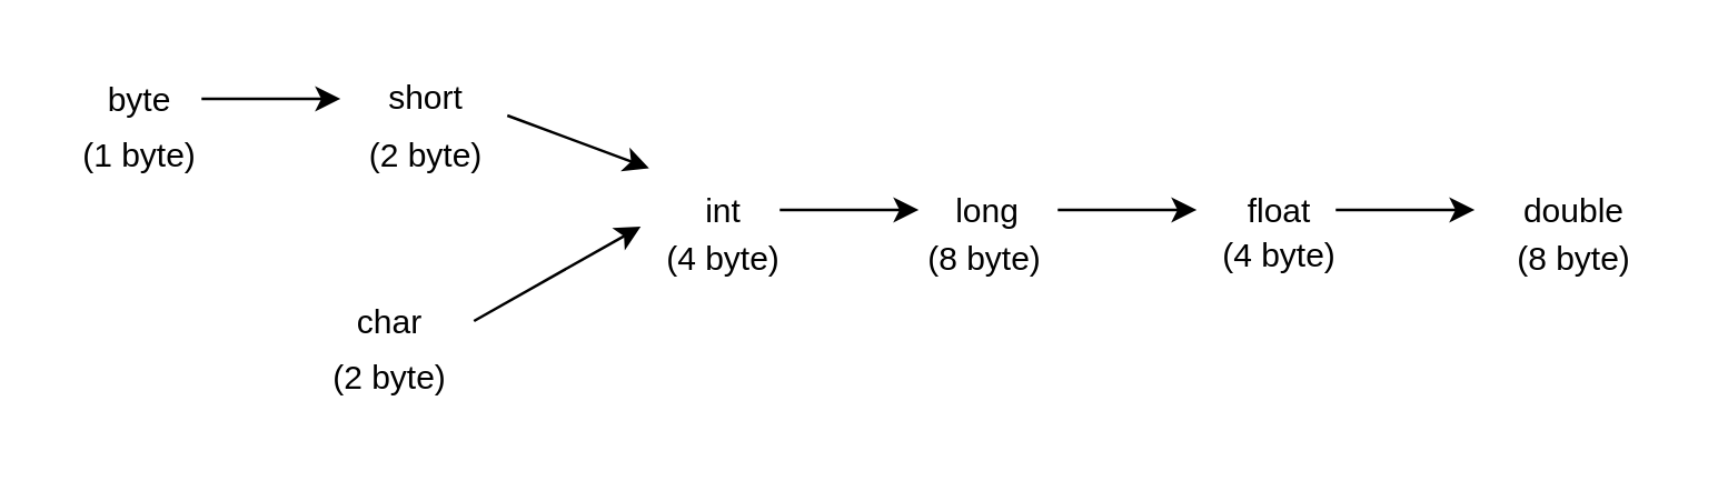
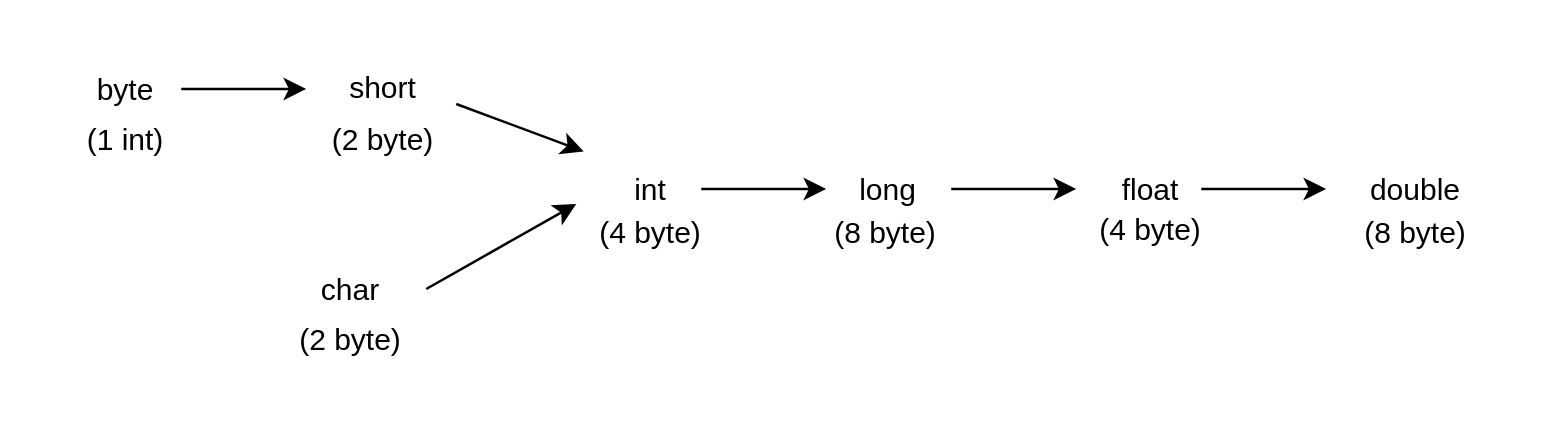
  <mxCell id="0" />
  <mxCell id="1" parent="0" />
  <mxCell id="2" value="byte" style="text;html=1;strokeColor=none;fillColor=none;align=center;verticalAlign=middle;whiteSpace=wrap;rounded=0;" vertex="1" parent="1"><mxGeometry x="20" y="21" width="60" height="30" as="geometry" /></mxCell>
  <mxCell id="3" value="short" style="text;html=1;strokeColor=none;fillColor=none;align=center;verticalAlign=middle;whiteSpace=wrap;rounded=0;" vertex="1" parent="1"><mxGeometry x="123" y="20" width="60" height="30" as="geometry" /></mxCell>
  <mxCell id="4" value="int" style="text;html=1;strokeColor=none;fillColor=none;align=center;verticalAlign=middle;whiteSpace=wrap;rounded=0;" vertex="1" parent="1"><mxGeometry x="230" y="61" width="60" height="30" as="geometry" /></mxCell>
  <mxCell id="5" value="long" style="text;html=1;strokeColor=none;fillColor=none;align=center;verticalAlign=middle;whiteSpace=wrap;rounded=0;" vertex="1" parent="1"><mxGeometry x="325" y="61" width="60" height="30" as="geometry" /></mxCell>
  <mxCell id="6" value="float" style="text;html=1;strokeColor=none;fillColor=none;align=center;verticalAlign=middle;whiteSpace=wrap;rounded=0;" vertex="1" parent="1"><mxGeometry x="430" y="61" width="60" height="30" as="geometry" /></mxCell>
  <mxCell id="7" value="double" style="text;html=1;strokeColor=none;fillColor=none;align=center;verticalAlign=middle;whiteSpace=wrap;rounded=0;" vertex="1" parent="1"><mxGeometry x="536" y="61" width="60" height="30" as="geometry" /></mxCell>
  <mxCell id="8" value="char" style="text;html=1;strokeColor=none;fillColor=none;align=center;verticalAlign=middle;whiteSpace=wrap;rounded=0;" vertex="1" parent="1"><mxGeometry x="110" y="101" width="60" height="30" as="geometry" /></mxCell>
  <mxCell id="9" value="" style="endArrow=classic;html=1;rounded=0;" edge="1" parent="1"><mxGeometry width="50" height="50" relative="1" as="geometry"><mxPoint x="72" y="35" as="sourcePoint" /><mxPoint x="122" y="35" as="targetPoint" /></mxGeometry></mxCell>
  <mxCell id="10" value="" style="endArrow=classic;html=1;rounded=0;" edge="1" parent="1"><mxGeometry width="50" height="50" relative="1" as="geometry"><mxPoint x="280" y="75" as="sourcePoint" /><mxPoint x="330" y="75" as="targetPoint" /></mxGeometry></mxCell>
  <mxCell id="11" value="" style="endArrow=classic;html=1;rounded=0;" edge="1" parent="1"><mxGeometry width="50" height="50" relative="1" as="geometry"><mxPoint x="380" y="75" as="sourcePoint" /><mxPoint x="430" y="75" as="targetPoint" /></mxGeometry></mxCell>
  <mxCell id="12" value="" style="endArrow=classic;html=1;rounded=0;" edge="1" parent="1"><mxGeometry width="50" height="50" relative="1" as="geometry"><mxPoint x="480" y="75" as="sourcePoint" /><mxPoint x="530" y="75" as="targetPoint" /></mxGeometry></mxCell>
  <mxCell id="13" value="" style="endArrow=classic;html=1;rounded=0;" edge="1" parent="1"><mxGeometry width="50" height="50" relative="1" as="geometry"><mxPoint x="170" y="115" as="sourcePoint" /><mxPoint x="230" y="81" as="targetPoint" /></mxGeometry></mxCell>
  <mxCell id="14" value="" style="endArrow=classic;html=1;rounded=0;" edge="1" parent="1"><mxGeometry width="50" height="50" relative="1" as="geometry"><mxPoint x="182" y="41" as="sourcePoint" /><mxPoint x="233" y="60" as="targetPoint" /></mxGeometry></mxCell>
  <mxCell id="15" value="(8 byte)" style="text;html=1;strokeColor=none;fillColor=none;align=center;verticalAlign=middle;whiteSpace=wrap;rounded=0;" vertex="1" parent="1"><mxGeometry x="536" y="78" width="60" height="30" as="geometry" /></mxCell>
- <mxCell id="16" value="(1 byte)" style="text;html=1;strokeColor=none;fillColor=none;align=center;verticalAlign=middle;whiteSpace=wrap;rounded=0;" vertex="1" parent="1"><mxGeometry x="20" y="41" width="60" height="30" as="geometry" /></mxCell>
+ <mxCell id="16" value="(1 int)" style="text;html=1;strokeColor=none;fillColor=none;align=center;verticalAlign=middle;whiteSpace=wrap;rounded=0;" vertex="1" parent="1"><mxGeometry x="20" y="41" width="60" height="30" as="geometry" /></mxCell>
  <mxCell id="17" value="(2 byte)" style="text;html=1;strokeColor=none;fillColor=none;align=center;verticalAlign=middle;whiteSpace=wrap;rounded=0;" vertex="1" parent="1"><mxGeometry x="123" y="41" width="60" height="30" as="geometry" /></mxCell>
  <mxCell id="18" value="(2 byte)" style="text;html=1;strokeColor=none;fillColor=none;align=center;verticalAlign=middle;whiteSpace=wrap;rounded=0;" vertex="1" parent="1"><mxGeometry x="110" y="121" width="60" height="30" as="geometry" /></mxCell>
  <mxCell id="19" value="(4 byte)" style="text;html=1;strokeColor=none;fillColor=none;align=center;verticalAlign=middle;whiteSpace=wrap;rounded=0;" vertex="1" parent="1"><mxGeometry x="230" y="78" width="60" height="30" as="geometry" /></mxCell>
  <mxCell id="20" value="(8 byte)" style="text;html=1;strokeColor=none;fillColor=none;align=center;verticalAlign=middle;whiteSpace=wrap;rounded=0;" vertex="1" parent="1"><mxGeometry x="324" y="78" width="60" height="30" as="geometry" /></mxCell>
  <mxCell id="21" value="(4 byte)" style="text;html=1;strokeColor=none;fillColor=none;align=center;verticalAlign=middle;whiteSpace=wrap;rounded=0;" vertex="1" parent="1"><mxGeometry x="430" y="77" width="60" height="30" as="geometry" /></mxCell>
